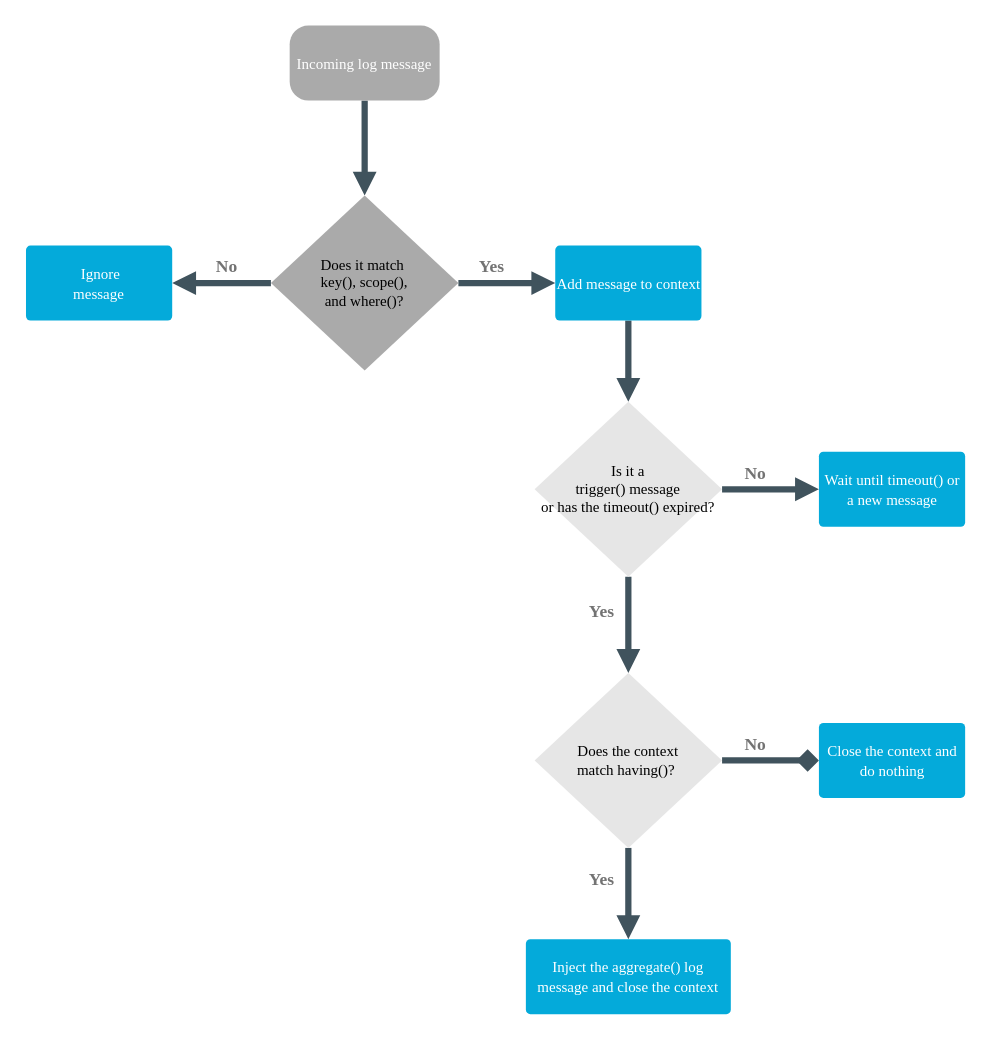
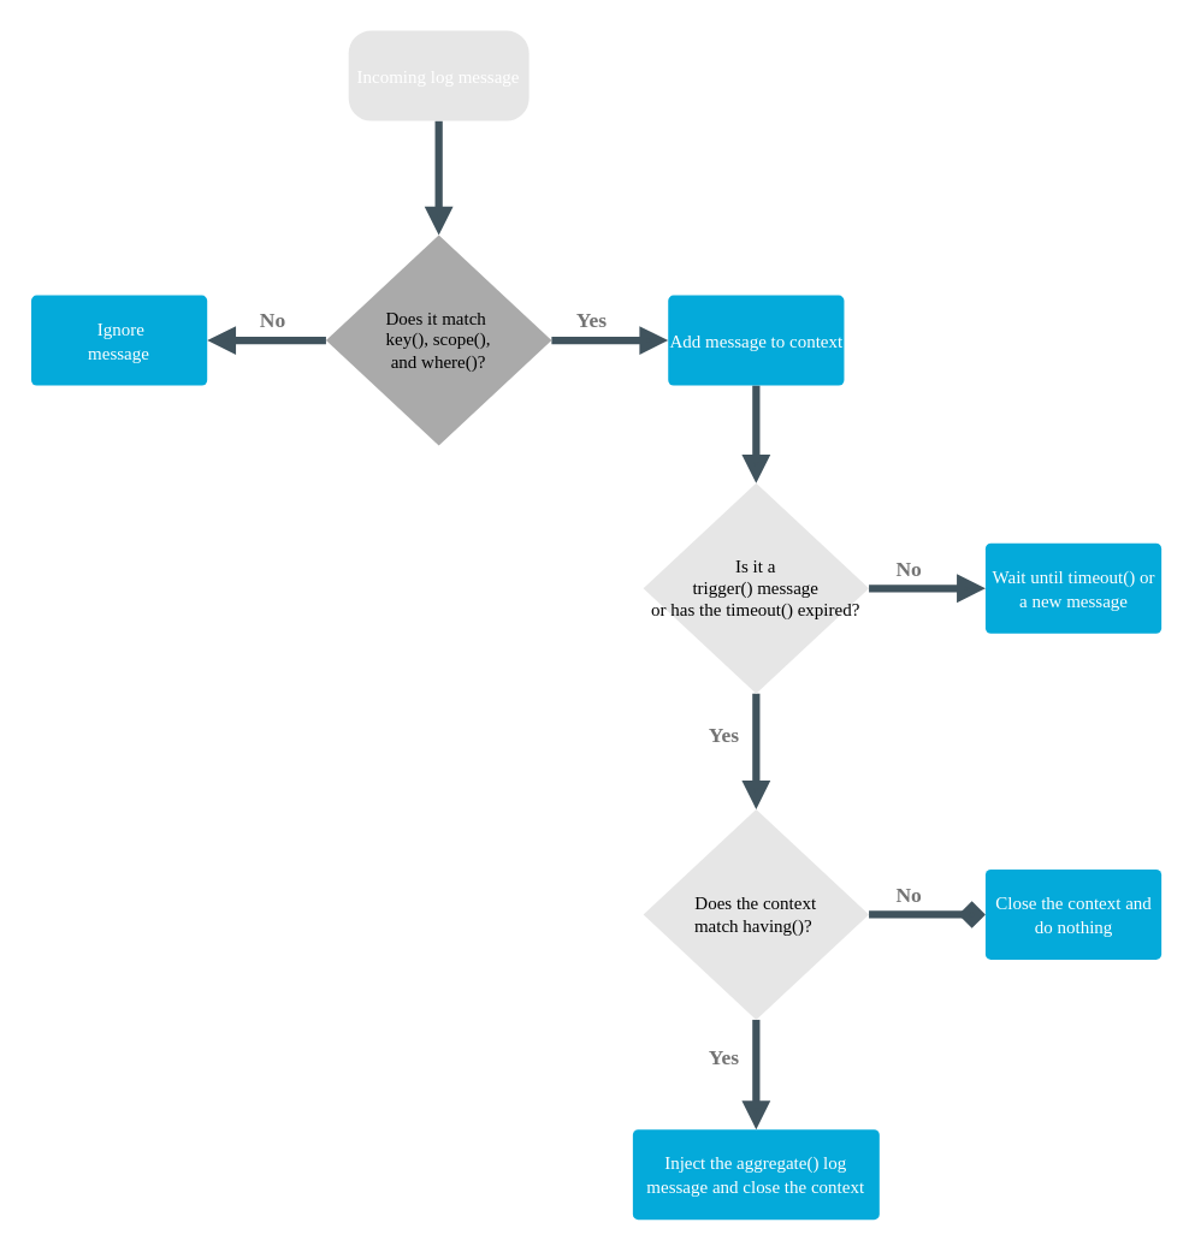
  <mxCell id="0" />
  <mxCell id="1" parent="0" />
  <mxCell id="2" value="" style="edgeStyle=orthogonalEdgeStyle;rounded=1;orthogonalLoop=1;jettySize=auto;html=1;strokeWidth=5;endArrow=block;endFill=1;strokeColor=#40535D;" parent="1" source="3" target="6" edge="1"><mxGeometry relative="1" as="geometry" /></mxCell>
- <mxCell id="3" value="&lt;font style=&quot;font-size: 12px&quot;&gt;Incoming log message&lt;/font&gt;" style="rounded=1;whiteSpace=wrap;html=1;fillColor=#AAAAAA;strokeColor=none;strokeWidth=4;arcSize=25;fontColor=#FFFFFF;fontFamily=Verdana;fontSize=13;fontStyle=0" parent="1" vertex="1"><mxGeometry x="231" y="20" width="120" height="60" as="geometry" /></mxCell>
+ <mxCell id="3" value="&lt;font style=&quot;font-size: 12px&quot;&gt;Incoming log message&lt;/font&gt;" style="rounded=1;whiteSpace=wrap;html=1;fillColor=#e6e6e6;strokeColor=none;strokeWidth=4;arcSize=25;fontColor=#FFFFFF;fontFamily=Verdana;fontSize=13;fontStyle=0;" parent="1" vertex="1"><mxGeometry x="231" y="20" width="120" height="60" as="geometry" /></mxCell>
  <mxCell id="4" value="" style="edgeStyle=orthogonalEdgeStyle;rounded=1;orthogonalLoop=1;jettySize=auto;html=1;endArrow=block;endFill=1;strokeWidth=5;strokeColor=#40535D;" parent="1" source="6" target="7" edge="1"><mxGeometry relative="1" as="geometry" /></mxCell>
  <mxCell id="5" value="" style="edgeStyle=orthogonalEdgeStyle;rounded=1;orthogonalLoop=1;jettySize=auto;html=1;endArrow=block;endFill=1;strokeWidth=5;strokeColor=#40535D;" parent="1" source="6" target="10" edge="1"><mxGeometry relative="1" as="geometry" /></mxCell>
  <mxCell id="6" value="&lt;div&gt;&lt;font style=&quot;font-size: 12px&quot;&gt;&lt;span&gt;Does it match&amp;nbsp;&lt;/span&gt;&lt;/font&gt;&lt;/div&gt;&lt;div&gt;&lt;font style=&quot;font-size: 12px&quot;&gt;&lt;span&gt;&amp;nbsp;key(), scope(),&amp;nbsp;&lt;/span&gt;&lt;/font&gt;&lt;/div&gt;&lt;div&gt;&lt;font style=&quot;font-size: 12px&quot;&gt;&lt;span&gt;and where()?&lt;/span&gt;&lt;/font&gt;&lt;/div&gt;" style="rhombus;whiteSpace=wrap;html=1;strokeColor=none;fillColor=#aaaaaa;align=center;fontFamily=Verdana;fontStyle=0;" parent="1" vertex="1"><mxGeometry x="216" y="156" width="150" height="140" as="geometry" /></mxCell>
  <mxCell id="7" value="&lt;font style=&quot;font-size: 12px&quot;&gt;&amp;nbsp;Ignore&lt;br&gt;message&lt;/font&gt;" style="rounded=1;whiteSpace=wrap;html=1;fillColor=#04aadaff;strokeColor=none;strokeWidth=4;arcSize=6;fontFamily=Verdana;fontSize=13;fontStyle=0;fontColor=#FFFFFF;" parent="1" vertex="1"><mxGeometry x="20" y="196" width="117" height="60" as="geometry" /></mxCell>
  <mxCell id="8" value="&lt;h1 style=&quot;font-family: &amp;#34;verdana&amp;#34; ; white-space: normal&quot;&gt;&lt;font style=&quot;font-size: 14px&quot;&gt;No&lt;/font&gt;&lt;/h1&gt;" style="shape=callout;whiteSpace=wrap;html=1;perimeter=calloutPerimeter;rounded=1;strokeColor=none;strokeWidth=8;fillColor=none;position2=0.52;align=center;fontColor=#737373;arcSize=0;size=0;position=0;base=40;" parent="1" vertex="1"><mxGeometry x="161" y="200" width="40" height="20" as="geometry" /></mxCell>
  <mxCell id="9" value="" style="edgeStyle=orthogonalEdgeStyle;rounded=1;orthogonalLoop=1;jettySize=auto;html=1;endArrow=block;endFill=1;strokeWidth=5;fontFamily=Verdana;strokeColor=#40535D;" parent="1" source="10" target="13" edge="1"><mxGeometry relative="1" as="geometry" /></mxCell>
  <mxCell id="10" value="&lt;font style=&quot;font-size: 12px&quot;&gt;Add message to context&lt;/font&gt;" style="rounded=1;whiteSpace=wrap;html=1;fillColor=#04aadaff;strokeColor=none;strokeWidth=4;arcSize=6;fontFamily=Verdana;fontSize=13;fontStyle=0;fontColor=#FFFFFF;" parent="1" vertex="1"><mxGeometry x="443.5" y="196" width="117" height="60" as="geometry" /></mxCell>
  <mxCell id="11" value="" style="edgeStyle=orthogonalEdgeStyle;rounded=1;orthogonalLoop=1;jettySize=auto;html=1;endArrow=block;endFill=1;strokeWidth=5;strokeColor=#40535D;" parent="1" source="13" target="17" edge="1"><mxGeometry relative="1" as="geometry" /></mxCell>
  <mxCell id="12" value="" style="edgeStyle=orthogonalEdgeStyle;rounded=1;orthogonalLoop=1;jettySize=auto;html=1;endArrow=block;endFill=1;strokeWidth=5;fontFamily=Verdana;strokeColor=#40535D;" parent="1" source="13" target="16" edge="1"><mxGeometry relative="1" as="geometry" /></mxCell>
  <mxCell id="13" value="&lt;div style=&quot;font-size: 12px&quot;&gt;&lt;font style=&quot;font-size: 12px&quot;&gt;&lt;span style=&quot;font-size: 12px&quot;&gt;&amp;nbsp;Is it a&amp;nbsp;&lt;/span&gt;&lt;/font&gt;&lt;/div&gt;&lt;div style=&quot;font-size: 12px&quot;&gt;&lt;font style=&quot;font-size: 12px&quot;&gt;&lt;font style=&quot;font-size: 12px&quot;&gt;&lt;span style=&quot;font-size: 12px&quot;&gt;trigger() message&lt;/span&gt;&lt;/font&gt;&lt;/font&gt;&lt;/div&gt;&lt;div style=&quot;font-size: 12px&quot;&gt;&lt;font style=&quot;font-size: 12px&quot;&gt;&lt;span style=&quot;font-size: 12px&quot;&gt;or&amp;nbsp;&lt;/span&gt;&lt;/font&gt;&lt;span&gt;has&amp;nbsp;&lt;/span&gt;&lt;span&gt;the timeout() expired?&lt;/span&gt;&lt;/div&gt;" style="rhombus;whiteSpace=wrap;html=1;strokeColor=none;fillColor=#E6E6E6;align=center;fontFamily=Verdana;fontSize=12;fontStyle=0" parent="1" vertex="1"><mxGeometry x="427" y="321" width="150" height="140" as="geometry" /></mxCell>
  <mxCell id="14" value="" style="edgeStyle=orthogonalEdgeStyle;rounded=1;orthogonalLoop=1;jettySize=auto;html=1;endArrow=block;endFill=1;strokeWidth=5;fontFamily=Verdana;strokeColor=#40535D;" parent="1" source="16" target="19" edge="1"><mxGeometry relative="1" as="geometry" /></mxCell>
  <mxCell id="15" value="" style="edgeStyle=orthogonalEdgeStyle;rounded=1;orthogonalLoop=1;jettySize=auto;html=1;endArrow=diamond;endFill=1;strokeWidth=5;fontFamily=Verdana;strokeColor=#40535D;" parent="1" source="16" target="18" edge="1"><mxGeometry relative="1" as="geometry" /></mxCell>
  <mxCell id="16" value="&lt;div&gt;&lt;font size=&quot;1&quot;&gt;&lt;span style=&quot;font-size: 12px&quot;&gt;Does the context&lt;/span&gt;&lt;/font&gt;&lt;/div&gt;&lt;div&gt;&lt;font size=&quot;1&quot;&gt;&lt;span style=&quot;font-size: 12px&quot;&gt;match having()?&amp;nbsp;&lt;/span&gt;&lt;/font&gt;&lt;br&gt;&lt;/div&gt;" style="rhombus;whiteSpace=wrap;html=1;strokeColor=none;fillColor=#E6E6E6;align=center;fontFamily=Verdana;fontStyle=0" parent="1" vertex="1"><mxGeometry x="427" y="538" width="150" height="140" as="geometry" /></mxCell>
  <mxCell id="17" value="&lt;font style=&quot;font-size: 12px&quot;&gt;Wait until timeout() or a new message&lt;/font&gt;" style="rounded=1;whiteSpace=wrap;html=1;fillColor=#04aadaff;strokeColor=none;strokeWidth=4;arcSize=6;fontFamily=Verdana;fontSize=13;fontStyle=0;fontColor=#FFFFFF;" parent="1" vertex="1"><mxGeometry x="654.5" y="361" width="117" height="60" as="geometry" /></mxCell>
  <mxCell id="18" value="&lt;font style=&quot;font-size: 12px&quot;&gt;Close the context and do nothing&lt;/font&gt;" style="rounded=1;whiteSpace=wrap;html=1;fillColor=#04aadaff;strokeColor=none;strokeWidth=4;arcSize=6;fontFamily=Verdana;fontSize=13;fontStyle=0;fontColor=#FFFFFF;" parent="1" vertex="1"><mxGeometry x="654.5" y="578" width="117" height="60" as="geometry" /></mxCell>
  <mxCell id="19" value="&lt;font style=&quot;font-size: 12px&quot;&gt;Inject the aggregate() log message and close the context&lt;/font&gt;" style="rounded=1;whiteSpace=wrap;html=1;fillColor=#04aadaff;strokeColor=none;strokeWidth=4;arcSize=6;fontFamily=Verdana;fontSize=13;fontStyle=0;fontColor=#FFFFFF;" parent="1" vertex="1"><mxGeometry x="420" y="751" width="164" height="60" as="geometry" /></mxCell>
  <mxCell id="20" value="&lt;h1 style=&quot;font-family: &amp;#34;verdana&amp;#34; ; white-space: normal&quot;&gt;&lt;font style=&quot;font-size: 14px&quot;&gt;Yes&lt;/font&gt;&lt;/h1&gt;" style="shape=callout;whiteSpace=wrap;html=1;perimeter=calloutPerimeter;rounded=1;strokeColor=none;strokeWidth=8;fillColor=none;position2=0.52;align=center;fontColor=#737373;arcSize=0;size=0;position=0;base=40;" parent="1" vertex="1"><mxGeometry x="373" y="200" width="40" height="20" as="geometry" /></mxCell>
  <mxCell id="21" value="&lt;h1 style=&quot;font-family: &amp;#34;verdana&amp;#34; ; white-space: normal&quot;&gt;&lt;font style=&quot;font-size: 14px&quot;&gt;No&lt;/font&gt;&lt;/h1&gt;" style="shape=callout;whiteSpace=wrap;html=1;perimeter=calloutPerimeter;rounded=1;strokeColor=none;strokeWidth=8;fillColor=none;position2=0.52;align=center;fontColor=#737373;arcSize=0;size=0;position=0;base=40;" parent="1" vertex="1"><mxGeometry x="584" y="365" width="40" height="20" as="geometry" /></mxCell>
  <mxCell id="22" value="&lt;h1 style=&quot;font-family: &amp;#34;verdana&amp;#34; ; white-space: normal&quot;&gt;&lt;font style=&quot;font-size: 14px&quot;&gt;Yes&lt;/font&gt;&lt;/h1&gt;" style="shape=callout;whiteSpace=wrap;html=1;perimeter=calloutPerimeter;rounded=1;strokeColor=none;strokeWidth=8;fillColor=none;position2=0.52;align=center;fontColor=#737373;arcSize=0;size=0;position=0;base=40;" parent="1" vertex="1"><mxGeometry x="461" y="476" width="40" height="20" as="geometry" /></mxCell>
  <mxCell id="23" value="&lt;h1 style=&quot;font-family: &amp;#34;verdana&amp;#34; ; white-space: normal&quot;&gt;&lt;font style=&quot;font-size: 14px&quot;&gt;No&lt;/font&gt;&lt;/h1&gt;" style="shape=callout;whiteSpace=wrap;html=1;perimeter=calloutPerimeter;rounded=1;strokeColor=none;strokeWidth=8;fillColor=none;position2=0.52;align=center;fontColor=#737373;arcSize=0;size=0;position=0;base=40;" parent="1" vertex="1"><mxGeometry x="584" y="582" width="40" height="20" as="geometry" /></mxCell>
  <mxCell id="24" value="&lt;h1 style=&quot;font-family: &amp;#34;verdana&amp;#34; ; white-space: normal&quot;&gt;&lt;font style=&quot;font-size: 14px&quot;&gt;Yes&lt;/font&gt;&lt;/h1&gt;" style="shape=callout;whiteSpace=wrap;html=1;perimeter=calloutPerimeter;rounded=1;strokeColor=none;strokeWidth=8;fillColor=none;position2=0.52;align=center;fontColor=#737373;arcSize=0;size=0;position=0;base=40;" parent="1" vertex="1"><mxGeometry x="461" y="689.5" width="40" height="20" as="geometry" /></mxCell>
